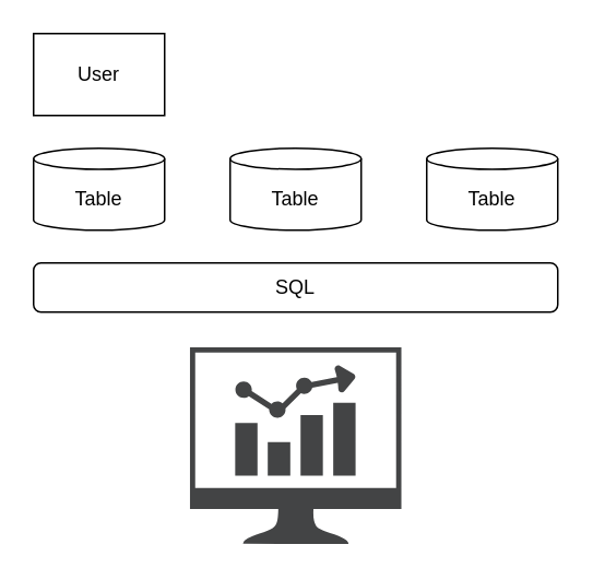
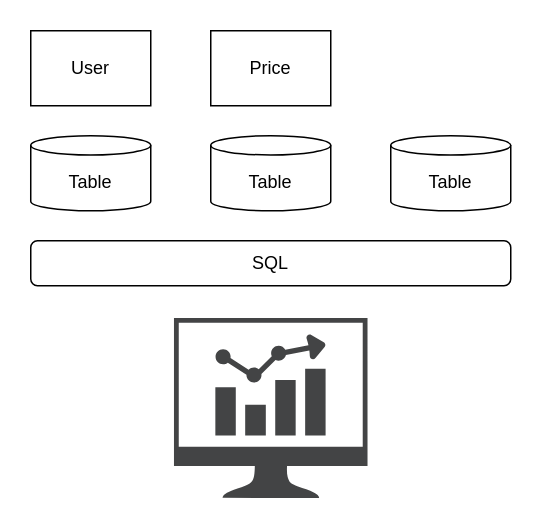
  <mxCell id="0" />
  <mxCell id="1" parent="0" />
  <mxCell id="2" value="User" style="rounded=0;whiteSpace=wrap;html=1;" vertex="1" parent="1"><mxGeometry x="20" y="20" width="80" height="50" as="geometry" /></mxCell>
+ <mxCell id="3" value="Price" style="rounded=0;whiteSpace=wrap;html=1;" vertex="1" parent="1"><mxGeometry x="140" y="20" width="80" height="50" as="geometry" /></mxCell>
  <mxCell id="4" value="Table" style="shape=cylinder3;whiteSpace=wrap;html=1;boundedLbl=1;backgroundOutline=1;size=6.407;" vertex="1" parent="1"><mxGeometry x="140" y="90" width="80" height="50" as="geometry" /></mxCell>
  <mxCell id="5" value="Table" style="shape=cylinder3;whiteSpace=wrap;html=1;boundedLbl=1;backgroundOutline=1;size=6.407;" vertex="1" parent="1"><mxGeometry x="20" y="90" width="80" height="50" as="geometry" /></mxCell>
  <mxCell id="6" value="Table" style="shape=cylinder3;whiteSpace=wrap;html=1;boundedLbl=1;backgroundOutline=1;size=6.407;" vertex="1" parent="1"><mxGeometry x="260" y="90" width="80" height="50" as="geometry" /></mxCell>
  <mxCell id="7" value="" style="sketch=0;pointerEvents=1;shadow=0;dashed=0;html=1;strokeColor=none;fillColor=#434445;aspect=fixed;labelPosition=center;verticalLabelPosition=bottom;verticalAlign=top;align=center;outlineConnect=0;shape=mxgraph.vvd.nsx_dashboard;" vertex="1" parent="1"><mxGeometry x="115.48" y="211.5" width="129.03" height="120" as="geometry" /></mxCell>
  <mxCell id="8" value="SQL" style="rounded=1;whiteSpace=wrap;html=1;" vertex="1" parent="1"><mxGeometry x="20" y="160" width="320" height="30" as="geometry" /></mxCell>
